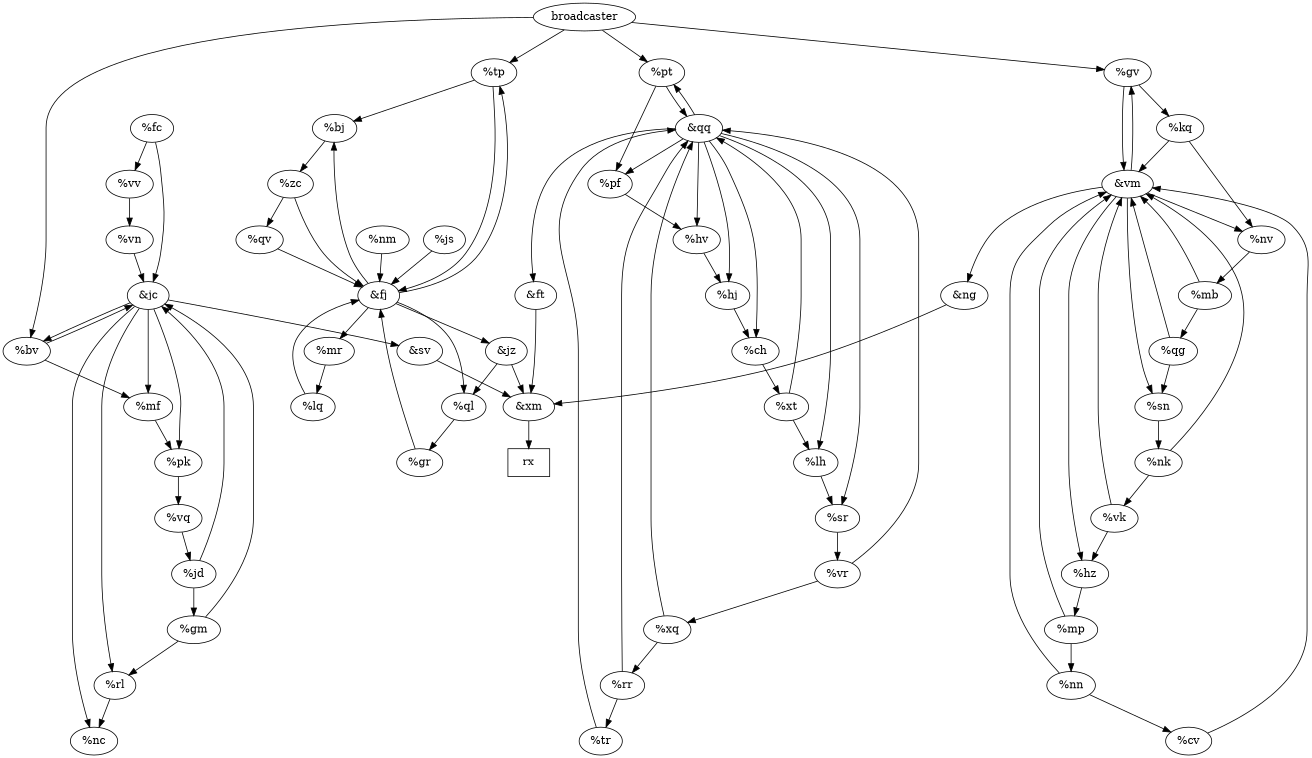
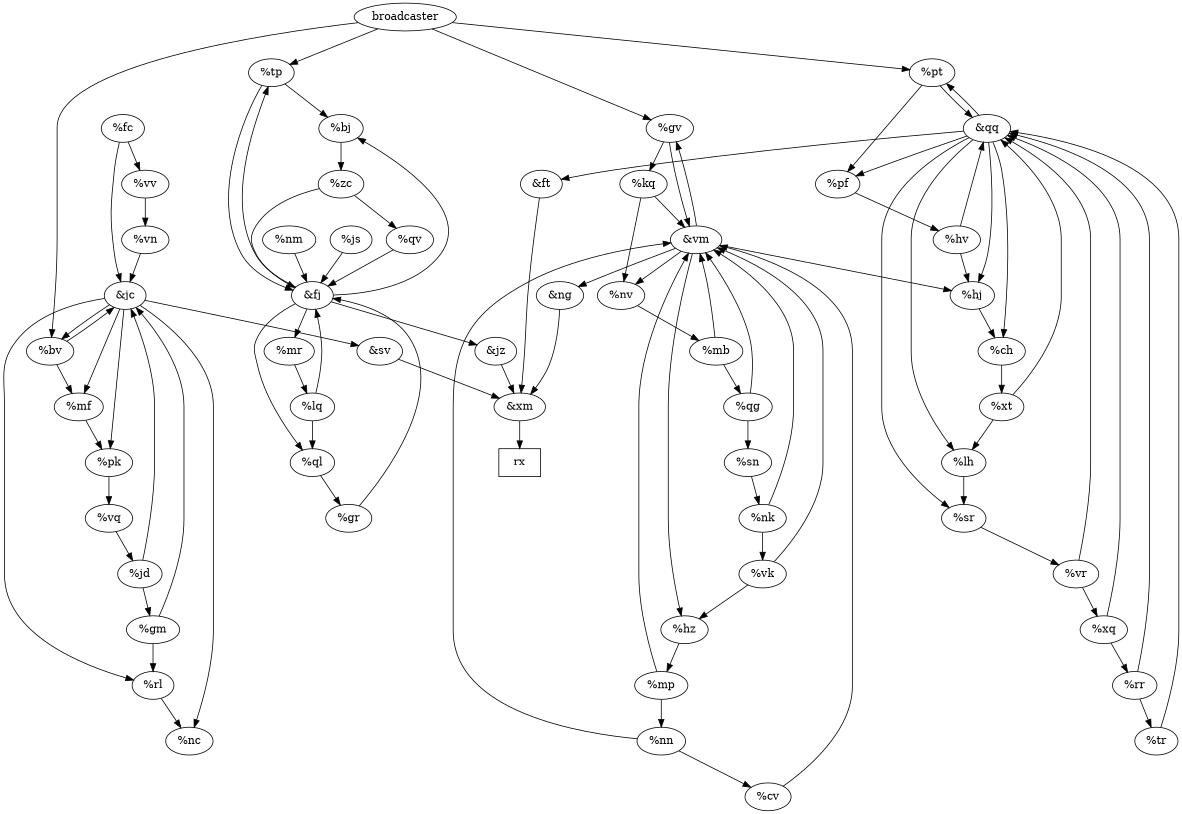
  digraph {
    n1 [label="&jc"]
    n2 [label="%mf"]
    n3 [label="%bv"]
    n4 [label="%pk"]
    n5 [label="%nc"]
    n6 [label="&sv"]
    n7 [label="%rl"]
    n8 [label="%vq"]
    n9 [label="%jd"]
    n10 [label="&xm"]
    n11 [label="%gm"]
    rx [shape=box]
    n13 [label="%bj"]
    n14 [label="%zc"]
    n15 [label="&fj"]
    n16 [label="%qv"]
    n17 [label="&jz"]
    n18 [label="%mr"]
    n19 [label="%tp"]
    n20 [label="%ql"]
    n21 [label="%fc"]
    n22 [label="%vv"]
    n23 [label="%vn"]
    n24 [label="%vr"]
    n25 [label="%xq"]
    n26 [label="&qq"]
    n27 [label="%rr"]
    n28 [label="&ft"]
    n29 [label="%pt"]
    n30 [label="%pf"]
    n31 [label="%sr"]
    n32 [label="%lh"]
    n33 [label="%hj"]
    n34 [label="%ch"]
    n35 [label="%tr"]
    n36 [label="%hv"]
    n37 [label="%xt"]
    n38 [label="%lq"]
    n39 [label="%gr"]
    n40 [label="%sn"]
    n41 [label="%nk"]
    n42 [label="&vm"]
    n43 [label="%vk"]
    n44 [label="%gv"]
    n45 [label="%nv"]
    n46 [label="&ng"]
    n47 [label="%hz"]
    n48 [label="%mp"]
    n49 [label="%nn"]
    n50 [label="%cv"]
    n51 [label="%kq"]
    n52 [label="%mb"]
    n53 [label=broadcaster]
    n54 [label="%nm"]
    n55 [label="%js"]
    n56 [label="%qg"]
    n1 -> n2
    n1 -> n3
    n1 -> n4
    n1 -> n5
    n1 -> n6
    n1 -> n7
    n2 -> n4
    n3 -> n1
    n3 -> n2
    n4 -> n8
    n6 -> n10
    n7 -> n5
    n8 -> n9
    n9 -> n1
    n9 -> n11
    n10 -> rx
    n11 -> n1
    n11 -> n7
    n13 -> n14
    n14 -> n15
    n14 -> n16
    n15 -> n13
    n15 -> n17
    n15 -> n18
    n15 -> n19
    n15 -> n20
    n16 -> n15
    n17 -> n10
    n18 -> n38
    n19 -> n13
    n19 -> n15
    n20 -> n39
    n21 -> n1
    n21 -> n22
    n22 -> n23
    n23 -> n1
    n24 -> n25
    n24 -> n26
    n25 -> n26
    n25 -> n27
    n26 -> n28
    n26 -> n29
    n26 -> n30
    n26 -> n31
    n26 -> n32
    n26 -> n33
    n26 -> n34
    n27 -> n26
    n27 -> n35
    n28 -> n10
    n29 -> n26
    n29 -> n30
    n30 -> n36
    n31 -> n24
    n32 -> n31
    n33 -> n34
    n34 -> n37
    n35 -> n26
-   n26 -> n36
+   n36 -> n26
    n36 -> n33
    n37 -> n26
    n37 -> n32
    n38 -> n15
-   n17 -> n20
+   n38 -> n20
    n39 -> n15
    n40 -> n41
    n41 -> n42
    n41 -> n43
-   n42 -> n40
+   n42 -> n33
    n42 -> n44
    n42 -> n45
    n42 -> n46
    n42 -> n47
    n43 -> n42
    n43 -> n47
    n44 -> n42
    n44 -> n51
    n45 -> n52
    n46 -> n10
    n47 -> n48
    n48 -> n42
    n48 -> n49
    n49 -> n42
    n49 -> n50
    n50 -> n42
    n51 -> n42
    n51 -> n45
    n52 -> n42
    n52 -> n56
    n53 -> n3
    n53 -> n19
    n53 -> n29
    n53 -> n44
    n54 -> n15
    n55 -> n15
    n56 -> n40
    n56 -> n42
  }
